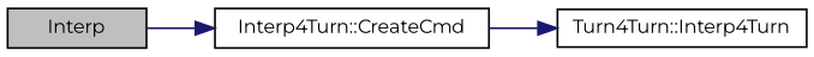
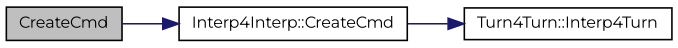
  digraph {
    fontname=Montserrat
    rankdir=LR
    node [color=black fillcolor=white fontname=Montserrat fontsize=10 shape=record style=filled]
    edge [color=midnightblue fontname=Montserrat fontsize=10 labelfontname=FreeSans labelfontsize=10 style=solid]
-   n1 [fillcolor=grey75 fontcolor=black height=0.2 label=Interp width=0.4]
-   n2 [height=0.2 label="Interp4Turn::CreateCmd" width=0.4]
+   n1 [fillcolor=grey75 fontcolor=black height=0.2 label=CreateCmd width=0.4]
+   n2 [height=0.2 label="Interp4Interp::CreateCmd" width=0.4]
    n3 [height=0.2 label="Turn4Turn::Interp4Turn" width=0.4]
    n1 -> n2
    n2 -> n3
  }
